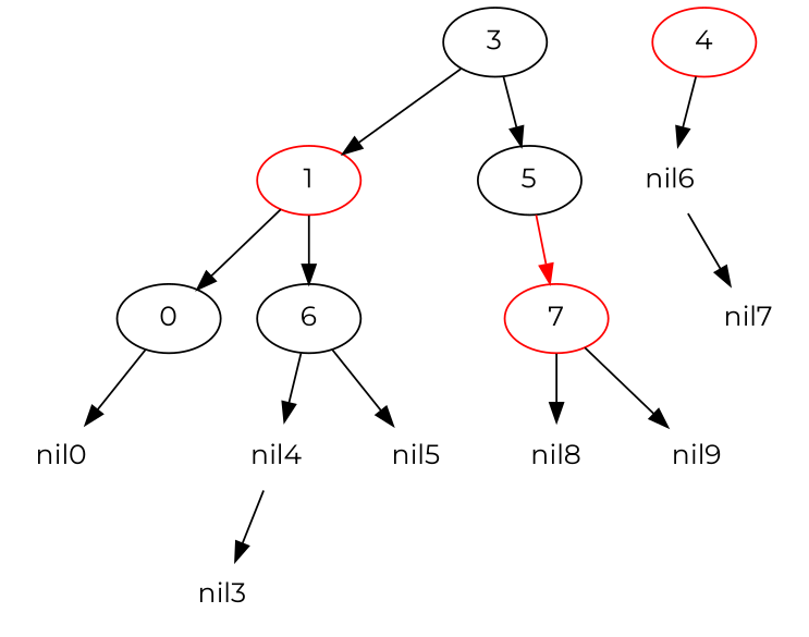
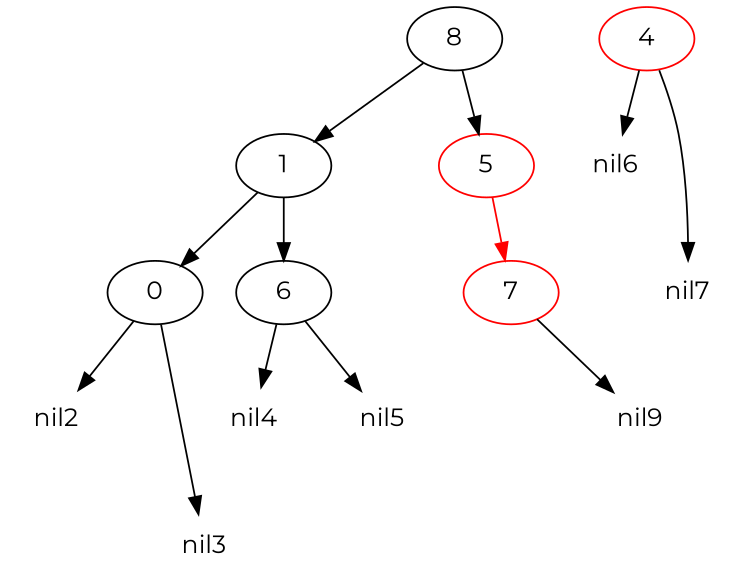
  digraph {
    fontname=Montserrat
    node [fontname=Montserrat color=none]
    edge [fontname=Montserrat]
-   n1 [label=3 color=""]
-   n2 [color=red label=1]
-   n3 [label=5 color=""]
+   n1 [label=8 color=""]
+   n2 [color=black label=1]
+   n3 [label=5 color=red]
    n4 [label=0 color=""]
    n5 [label=6 color=""]
    n6 [color=red label=7]
-   nil2 [label=nil0]
+   nil2
    nil3
    nil4
    nil5
    n11 [color=red label=4]
    nil6
    nil7
-   nil8
    nil9
    n1 -> n2
    n1 -> n3
    n2 -> n4
    n2 -> n5
    n3 -> n6 [color=red]
    n4 -> nil2
-   nil4 -> nil3
+   n4 -> nil3
    n5 -> nil4
    n5 -> nil5
-   n6 -> nil8
    n6 -> nil9
    n11 -> nil6
-   nil6 -> nil7
+   n11 -> nil7
  }
